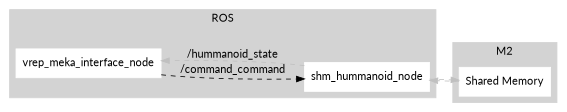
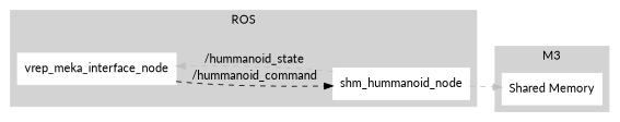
  digraph {
    fontname=Lato
    rank=same
    rankdir=LR
    node [color=white fontname=Lato shape=box style=filled]
    edge [color=grey fontname=Lato style=dashed]
    n1 [label=vrep_meka_interface_node]
    n2 [label=shm_hummanoid_node]
    n3 [label="Shared Memory"]
    subgraph cluster_1 {
      color=lightgrey
      label=ROS
      style=filled
      n1
      n2
    }
    subgraph cluster_2 {
      color=lightgrey
-     label=M2
+     label=M3
      style=filled
      n3
    }
-   n1 -> n2 [color=black label="/command_command"]
+   n1 -> n2 [color=black label="/hummanoid_command"]
    n2 -> n1 [label="/hummanoid_state"]
    n2 -> n3
-   n3 -> n2
  }
